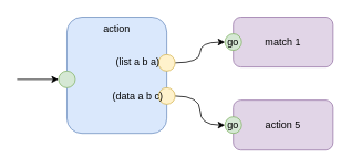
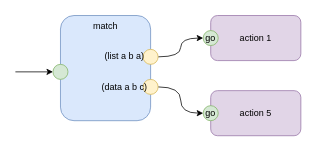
  <mxCell id="0" />
  <mxCell id="1" parent="0" />
- <mxCell id="2" value="action" style="rounded=1;whiteSpace=wrap;html=1;fillColor=#dae8fc;strokeColor=#6c8ebf;verticalAlign=top;" parent="1" vertex="1"><mxGeometry x="80" y="20" width="120" height="140" as="geometry" /></mxCell>
+ <mxCell id="2" value="match" style="rounded=1;whiteSpace=wrap;html=1;fillColor=#dae8fc;strokeColor=#6c8ebf;verticalAlign=top;" parent="1" vertex="1"><mxGeometry x="80" y="20" width="120" height="140" as="geometry" /></mxCell>
  <mxCell id="3" value="action 5" style="rounded=1;whiteSpace=wrap;html=1;fillColor=#e1d5e7;strokeColor=#9673a6;" parent="1" vertex="1"><mxGeometry x="280" y="120" width="120" height="60" as="geometry" /></mxCell>
- <mxCell id="4" value="match 1" style="rounded=1;whiteSpace=wrap;html=1;fillColor=#e1d5e7;strokeColor=#9673a6;" parent="1" vertex="1"><mxGeometry x="280" y="20" width="120" height="60" as="geometry" /></mxCell>
+ <mxCell id="4" value="action 1" style="rounded=1;whiteSpace=wrap;html=1;fillColor=#e1d5e7;strokeColor=#9673a6;" parent="1" vertex="1"><mxGeometry x="280" y="20" width="120" height="60" as="geometry" /></mxCell>
  <mxCell id="5" style="edgeStyle=orthogonalEdgeStyle;orthogonalLoop=1;jettySize=auto;html=1;exitX=1;exitY=0.5;exitDx=0;exitDy=0;entryX=0;entryY=0.5;entryDx=0;entryDy=0;curved=1;" parent="1" source="6" target="10" edge="1"><mxGeometry relative="1" as="geometry" /></mxCell>
  <mxCell id="6" value="" style="ellipse;aspect=fixed;fillColor=#fff2cc;strokeColor=#d6b656;" parent="1" vertex="1"><mxGeometry x="190" y="65" width="20" height="20" as="geometry" /></mxCell>
  <mxCell id="7" style="edgeStyle=orthogonalEdgeStyle;orthogonalLoop=1;jettySize=auto;html=1;exitX=1;exitY=0.5;exitDx=0;exitDy=0;entryX=0;entryY=0.5;entryDx=0;entryDy=0;curved=1;" parent="1" source="8" target="11" edge="1"><mxGeometry relative="1" as="geometry" /></mxCell>
  <mxCell id="8" value="" style="ellipse;aspect=fixed;fillColor=#fff2cc;strokeColor=#d6b656;" parent="1" vertex="1"><mxGeometry x="190" y="105" width="20" height="20" as="geometry" /></mxCell>
  <mxCell id="9" value="" style="ellipse;whiteSpace=wrap;html=1;aspect=fixed;fillColor=#d5e8d4;strokeColor=#82b366;" parent="1" vertex="1"><mxGeometry x="70" y="85" width="20" height="20" as="geometry" /></mxCell>
  <mxCell id="10" value="go" style="ellipse;whiteSpace=wrap;html=1;aspect=fixed;fillColor=#d5e8d4;strokeColor=#82b366;" parent="1" vertex="1"><mxGeometry x="270" y="40" width="20" height="20" as="geometry" /></mxCell>
  <mxCell id="11" value="go" style="ellipse;whiteSpace=wrap;html=1;aspect=fixed;fillColor=#d5e8d4;strokeColor=#82b366;" parent="1" vertex="1"><mxGeometry x="270" y="140" width="20" height="20" as="geometry" /></mxCell>
  <mxCell id="12" value="" style="endArrow=classic;html=1;entryX=0;entryY=0.5;entryDx=0;entryDy=0;" parent="1" target="9" edge="1"><mxGeometry width="50" height="50" relative="1" as="geometry"><mxPoint x="20" y="95" as="sourcePoint" /><mxPoint x="310" y="270" as="targetPoint" /></mxGeometry></mxCell>
  <mxCell id="13" value="(data a b c)" style="text;html=1;align=center;verticalAlign=middle;resizable=0;points=[];autosize=1;strokeColor=none;" vertex="1" parent="1"><mxGeometry x="130" y="105" width="70" height="20" as="geometry" /></mxCell>
  <mxCell id="14" value="(list a b a)" style="text;html=1;align=center;verticalAlign=middle;resizable=0;points=[];autosize=1;strokeColor=none;" vertex="1" parent="1"><mxGeometry x="130" y="65" width="70" height="20" as="geometry" /></mxCell>
